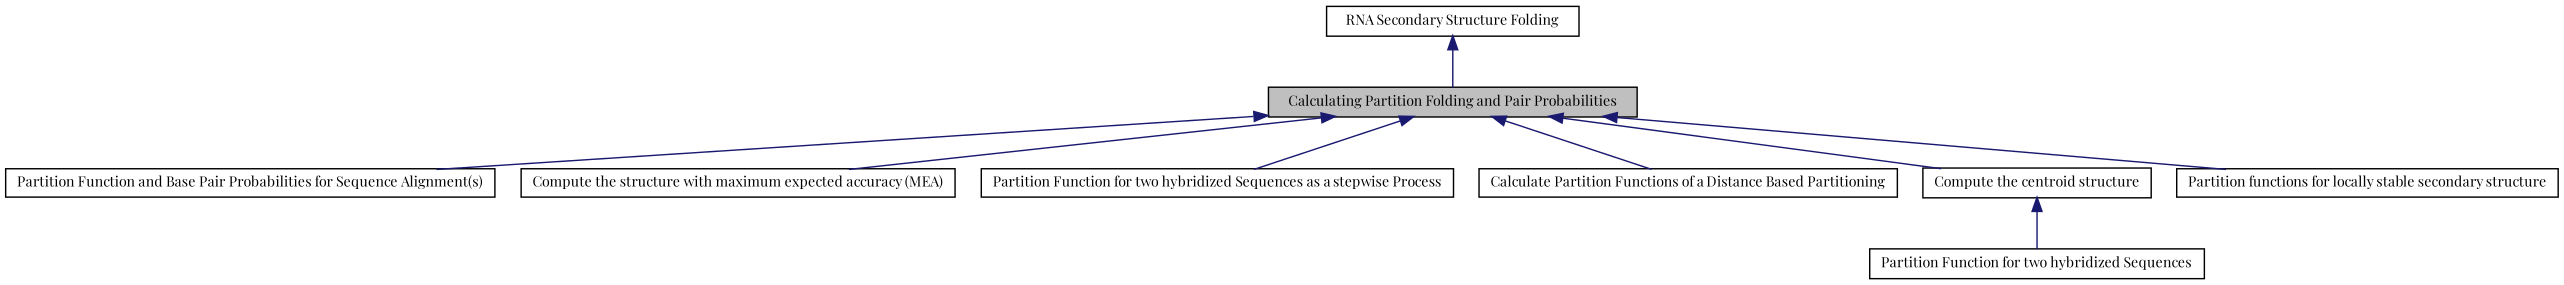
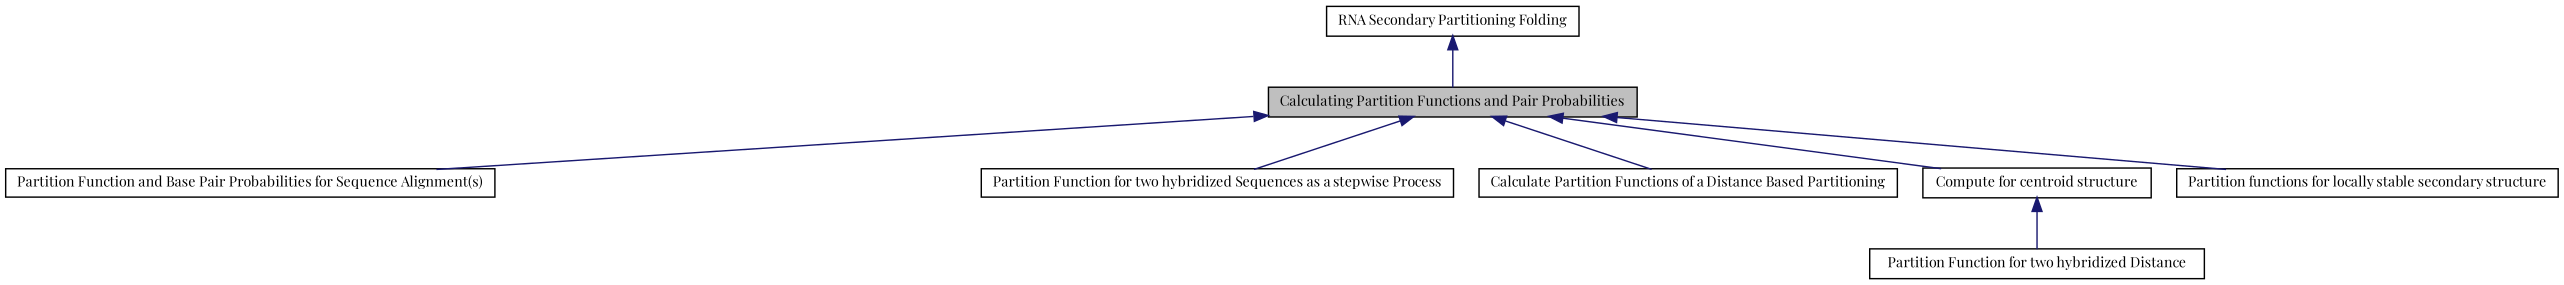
  digraph {
    fontname="Playfair Display"
    rankdir=TB
    node [color=black fontname="Playfair Display" fontsize=10 shape=record]
    edge [color=midnightblue dir=back fontname="Playfair Display" fontsize=8 labelfontname="FreeSans.ttf" labelfontsize=8 shape=plaintext style=solid]
    n1 [height=0.2 label="Partition Function and Base Pair Probabilities for Sequence Alignment(s)" width=0.4]
-   n2 [height=0.2 label="Compute the structure with maximum expected accuracy (MEA)" width=0.4]
    n3 [height=0.2 label="Partition Function for two hybridized Sequences as a stepwise Process" width=0.4]
-   n4 [fillcolor=grey75 fontcolor=black height=0.2 label="Calculating Partition Folding and Pair Probabilities" style=filled width=0.4]
+   n4 [fillcolor=grey75 fontcolor=black height=0.2 label="Calculating Partition Functions and Pair Probabilities" style=filled width=0.4]
    n5 [height=0.2 label="Calculate Partition Functions of a Distance Based Partitioning" width=0.4]
-   n6 [height=0.2 label="Compute the centroid structure" width=0.4]
+   n6 [height=0.2 label="Compute for centroid structure" width=0.4]
    n7 [height=0.2 label="Partition functions for locally stable secondary structure" width=0.4]
-   n8 [height=0.2 label="Partition Function for two hybridized Sequences" width=0.4]
-   n9 [height=0.2 label="RNA Secondary Structure Folding" width=0.4]
+   n8 [height=0.2 label="Partition Function for two hybridized Distance" width=0.4]
+   n9 [height=0.2 label="RNA Secondary Partitioning Folding" width=0.4]
    n4 -> n1
-   n4 -> n2
    n4 -> n3
    n4 -> n5
    n4 -> n6
    n4 -> n7
    n6 -> n8
    n9 -> n4
  }
